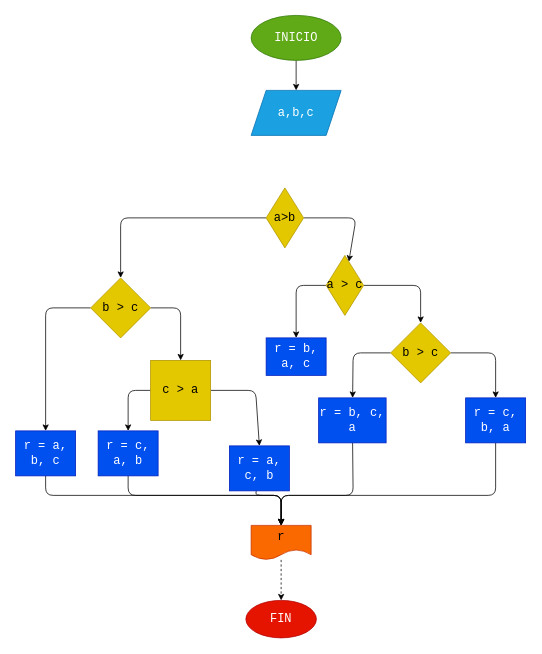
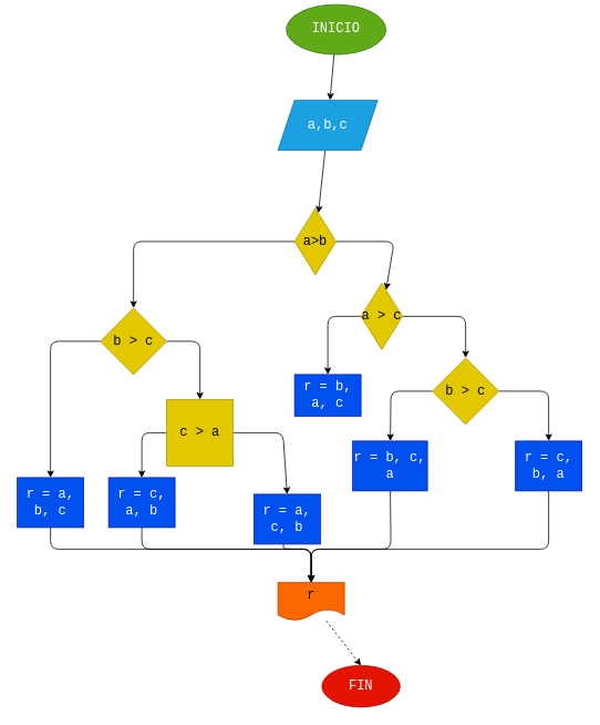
  <mxCell id="0" />
  <mxCell id="1" parent="0" />
  <mxCell id="2" value="" style="edgeStyle=none;html=1;fontFamily=Courier New;fontSize=16;" edge="1" parent="1" source="3" target="5"><mxGeometry relative="1" as="geometry" /></mxCell>
- <mxCell id="3" value="INICIO" style="ellipse;whiteSpace=wrap;html=1;fillColor=#60a917;fontColor=#ffffff;strokeColor=#2D7600;fontFamily=Courier New;fontSize=16;" vertex="1" parent="1"><mxGeometry x="334" y="20" width="120" height="60" as="geometry" /></mxCell>
+ <mxCell id="3" value="INICIO" style="ellipse;whiteSpace=wrap;html=1;fillColor=#60a917;fontColor=#ffffff;strokeColor=#2D7600;fontFamily=Courier New;fontSize=16;" vertex="1" parent="1"><mxGeometry x="344" y="5" width="120" height="60" as="geometry" /></mxCell>
+ <mxCell id="4" value="" style="edgeStyle=none;html=1;fontFamily=Courier New;fontSize=16;" edge="1" parent="1" source="5" target="8"><mxGeometry relative="1" as="geometry" /></mxCell>
  <mxCell id="5" value="a,b,c" style="shape=parallelogram;perimeter=parallelogramPerimeter;whiteSpace=wrap;html=1;fixedSize=1;fillColor=#1ba1e2;fontColor=#ffffff;strokeColor=#006EAF;fontFamily=Courier New;fontSize=16;" vertex="1" parent="1"><mxGeometry x="334" y="120" width="120" height="60" as="geometry" /></mxCell>
  <mxCell id="6" value="" style="edgeStyle=none;html=1;fontFamily=Courier New;fontSize=16;" edge="1" parent="1" source="8" target="11"><mxGeometry relative="1" as="geometry"><Array as="points"><mxPoint x="474" y="290" /></Array></mxGeometry></mxCell>
  <mxCell id="7" value="" style="edgeStyle=none;html=1;fontFamily=Courier New;fontSize=16;" edge="1" parent="1" source="8" target="22"><mxGeometry relative="1" as="geometry"><Array as="points"><mxPoint x="160" y="290" /></Array></mxGeometry></mxCell>
  <mxCell id="8" value="a&amp;gt;b" style="rhombus;whiteSpace=wrap;html=1;fillColor=#e3c800;fontColor=#000000;strokeColor=#B09500;fontFamily=Courier New;fontSize=16;" vertex="1" parent="1"><mxGeometry x="354" y="250" width="50" height="80" as="geometry" /></mxCell>
  <mxCell id="9" value="" style="edgeStyle=none;html=1;fontFamily=Courier New;fontSize=16;" edge="1" parent="1" source="11" target="14"><mxGeometry relative="1" as="geometry"><Array as="points"><mxPoint x="560" y="380" /></Array></mxGeometry></mxCell>
  <mxCell id="10" value="" style="edgeStyle=none;html=1;fontFamily=Courier New;fontSize=16;" edge="1" parent="1" source="11" target="19"><mxGeometry relative="1" as="geometry"><Array as="points"><mxPoint x="394" y="380" /></Array></mxGeometry></mxCell>
  <mxCell id="11" value="a &amp;gt; c" style="rhombus;whiteSpace=wrap;html=1;fillColor=#e3c800;fontColor=#000000;strokeColor=#B09500;fontFamily=Courier New;fontSize=16;" vertex="1" parent="1"><mxGeometry x="434" y="340" width="50" height="80" as="geometry" /></mxCell>
  <mxCell id="12" value="" style="edgeStyle=none;html=1;fontFamily=Courier New;fontSize=16;" edge="1" parent="1" source="14" target="16"><mxGeometry relative="1" as="geometry"><Array as="points"><mxPoint x="660" y="470" /></Array></mxGeometry></mxCell>
  <mxCell id="13" value="" style="edgeStyle=none;html=1;fontFamily=Courier New;fontSize=16;" edge="1" parent="1" source="14" target="18"><mxGeometry relative="1" as="geometry"><Array as="points"><mxPoint x="470" y="470" /></Array></mxGeometry></mxCell>
  <mxCell id="14" value="b &amp;gt; c" style="rhombus;whiteSpace=wrap;html=1;fillColor=#e3c800;fontColor=#000000;strokeColor=#B09500;fontFamily=Courier New;fontSize=16;" vertex="1" parent="1"><mxGeometry x="520" y="430" width="80" height="80" as="geometry" /></mxCell>
  <mxCell id="15" style="edgeStyle=none;html=1;entryX=0.5;entryY=0;entryDx=0;entryDy=0;fontFamily=Courier New;fontSize=16;" edge="1" parent="1" source="16" target="33"><mxGeometry relative="1" as="geometry"><Array as="points"><mxPoint x="660" y="660" /><mxPoint x="374" y="660" /></Array></mxGeometry></mxCell>
  <mxCell id="16" value="r = c, b, a" style="whiteSpace=wrap;html=1;fillColor=#0050ef;fontColor=#ffffff;strokeColor=#001DBC;fontFamily=Courier New;fontSize=16;" vertex="1" parent="1"><mxGeometry x="620" y="530" width="80" height="60" as="geometry" /></mxCell>
  <mxCell id="17" style="edgeStyle=none;html=1;entryX=0.5;entryY=0;entryDx=0;entryDy=0;fontFamily=Courier New;fontSize=16;" edge="1" parent="1" source="18" target="33"><mxGeometry relative="1" as="geometry"><mxPoint x="370" y="700" as="targetPoint" /><Array as="points"><mxPoint x="470" y="660" /><mxPoint x="374" y="660" /></Array></mxGeometry></mxCell>
  <mxCell id="18" value="r = b, c, a" style="whiteSpace=wrap;html=1;fillColor=#0050ef;fontColor=#ffffff;strokeColor=#001DBC;fontFamily=Courier New;fontSize=16;" vertex="1" parent="1"><mxGeometry x="424" y="530" width="90" height="60" as="geometry" /></mxCell>
  <mxCell id="19" value="r = b, a, c" style="whiteSpace=wrap;html=1;fillColor=#0050ef;fontColor=#ffffff;strokeColor=#001DBC;fontFamily=Courier New;fontSize=16;" vertex="1" parent="1"><mxGeometry x="354" y="450" width="80" height="50" as="geometry" /></mxCell>
  <mxCell id="20" value="" style="edgeStyle=none;html=1;fontFamily=Courier New;fontSize=16;" edge="1" parent="1" source="22" target="25"><mxGeometry relative="1" as="geometry"><Array as="points"><mxPoint x="240" y="410" /></Array></mxGeometry></mxCell>
  <mxCell id="21" value="" style="edgeStyle=none;html=1;fontFamily=Courier New;fontSize=16;" edge="1" parent="1" source="22" target="31"><mxGeometry relative="1" as="geometry"><Array as="points"><mxPoint x="60" y="410" /></Array></mxGeometry></mxCell>
  <mxCell id="22" value="b &amp;gt; c" style="rhombus;whiteSpace=wrap;html=1;fillColor=#e3c800;fontColor=#000000;strokeColor=#B09500;fontFamily=Courier New;fontSize=16;" vertex="1" parent="1"><mxGeometry x="120" y="370" width="80" height="80" as="geometry" /></mxCell>
  <mxCell id="23" style="edgeStyle=none;html=1;entryX=0.5;entryY=0;entryDx=0;entryDy=0;fontFamily=Courier New;fontSize=16;" edge="1" parent="1" source="25" target="27"><mxGeometry relative="1" as="geometry"><Array as="points"><mxPoint x="340" y="520" /></Array></mxGeometry></mxCell>
  <mxCell id="24" value="" style="edgeStyle=none;html=1;fontFamily=Courier New;fontSize=16;" edge="1" parent="1" source="25" target="29"><mxGeometry relative="1" as="geometry"><Array as="points"><mxPoint x="170" y="520" /></Array></mxGeometry></mxCell>
  <mxCell id="25" value="c &amp;gt; a" style="whiteSpace=wrap;html=1;fillColor=#e3c800;fontColor=#000000;strokeColor=#B09500;fontFamily=Courier New;fontSize=16;rounded=0;" vertex="1" parent="1"><mxGeometry x="200" y="480" width="80" height="80" as="geometry" /></mxCell>
  <mxCell id="26" value="" style="edgeStyle=none;html=1;fontFamily=Courier New;fontSize=16;" edge="1" parent="1" source="27" target="33"><mxGeometry relative="1" as="geometry"><Array as="points"><mxPoint x="340" y="660" /><mxPoint x="374" y="660" /></Array></mxGeometry></mxCell>
  <mxCell id="27" value="r = a, c, b" style="rounded=0;whiteSpace=wrap;html=1;fillColor=#0050ef;fontColor=#ffffff;strokeColor=#001DBC;fontFamily=Courier New;fontSize=16;" vertex="1" parent="1"><mxGeometry x="305" y="594" width="80" height="60" as="geometry" /></mxCell>
  <mxCell id="28" style="edgeStyle=none;html=1;entryX=0.5;entryY=0;entryDx=0;entryDy=0;fontFamily=Courier New;fontSize=16;" edge="1" parent="1" source="29" target="33"><mxGeometry relative="1" as="geometry"><Array as="points"><mxPoint x="170" y="660" /><mxPoint x="374" y="660" /></Array></mxGeometry></mxCell>
  <mxCell id="29" value="r = c, a, b" style="whiteSpace=wrap;html=1;fillColor=#0050ef;fontColor=#ffffff;strokeColor=#001DBC;fontFamily=Courier New;fontSize=16;" vertex="1" parent="1"><mxGeometry x="130" y="574" width="80" height="60" as="geometry" /></mxCell>
  <mxCell id="30" style="edgeStyle=none;html=1;entryX=0.5;entryY=0;entryDx=0;entryDy=0;fontFamily=Courier New;fontSize=16;" edge="1" parent="1" source="31" target="33"><mxGeometry relative="1" as="geometry"><mxPoint x="373.183" y="700" as="targetPoint" /><Array as="points"><mxPoint x="60" y="660" /><mxPoint x="374" y="660" /></Array></mxGeometry></mxCell>
  <mxCell id="31" value="r = a, b, c" style="whiteSpace=wrap;html=1;fillColor=#0050ef;fontColor=#ffffff;strokeColor=#001DBC;fontFamily=Courier New;fontSize=16;" vertex="1" parent="1"><mxGeometry x="20" y="574" width="80" height="60" as="geometry" /></mxCell>
  <mxCell id="32" style="edgeStyle=none;html=1;entryX=0.5;entryY=0;entryDx=0;entryDy=0;fontFamily=Courier New;fontSize=16;dashed=1;" edge="1" parent="1" source="33" target="34"><mxGeometry relative="1" as="geometry" /></mxCell>
  <mxCell id="33" value="r" style="shape=document;whiteSpace=wrap;html=1;boundedLbl=1;rounded=0;fillColor=#fa6800;fontColor=#000000;strokeColor=#C73500;fontFamily=Courier New;fontSize=16;" vertex="1" parent="1"><mxGeometry x="334" y="700" width="80" height="46" as="geometry" /></mxCell>
- <mxCell id="34" value="FIN" style="ellipse;whiteSpace=wrap;html=1;fillColor=#e51400;fontColor=#ffffff;strokeColor=#B20000;fontFamily=Courier New;fontSize=16;" vertex="1" parent="1"><mxGeometry x="327" y="800" width="94" height="50" as="geometry" /></mxCell>
+ <mxCell id="34" value="FIN" style="ellipse;whiteSpace=wrap;html=1;fillColor=#e51400;fontColor=#ffffff;strokeColor=#B20000;fontFamily=Courier New;fontSize=16;" vertex="1" parent="1"><mxGeometry x="387" y="800" width="94" height="50" as="geometry" /></mxCell>
